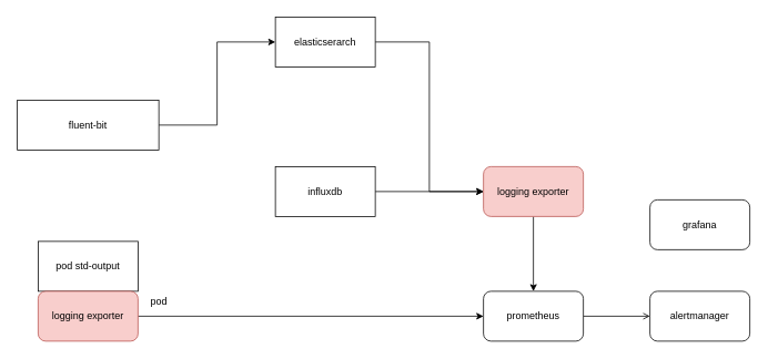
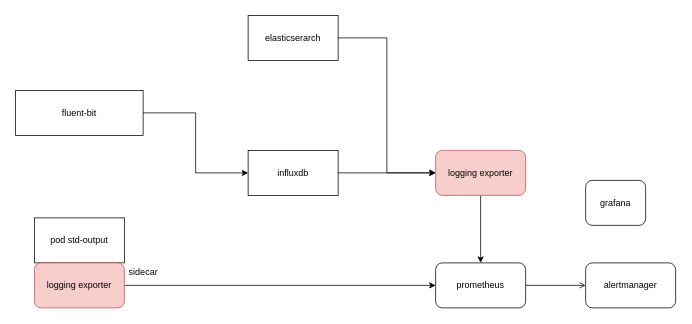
  <mxCell id="0" />
  <mxCell id="1" parent="0" />
  <mxCell id="2" style="edgeStyle=orthogonalEdgeStyle;rounded=0;orthogonalLoop=1;jettySize=auto;html=1;entryX=0;entryY=0.5;entryDx=0;entryDy=0;" edge="1" parent="1" source="3" target="11"><mxGeometry relative="1" as="geometry" /></mxCell>
  <mxCell id="3" value="elasticserarch" style="rounded=0;whiteSpace=wrap;html=1;" vertex="1" parent="1"><mxGeometry x="330" y="20" width="120" height="60" as="geometry" /></mxCell>
  <mxCell id="4" value="pod std-output" style="rounded=0;whiteSpace=wrap;html=1;" vertex="1" parent="1"><mxGeometry x="45" y="290" width="120" height="60" as="geometry" /></mxCell>
- <mxCell id="5" style="edgeStyle=orthogonalEdgeStyle;rounded=0;orthogonalLoop=1;jettySize=auto;html=1;entryX=0;entryY=0.5;entryDx=0;entryDy=0;" edge="1" parent="1" source="7" target="3"><mxGeometry relative="1" as="geometry" /></mxCell>
+ <mxCell id="6" style="edgeStyle=orthogonalEdgeStyle;rounded=0;orthogonalLoop=1;jettySize=auto;html=1;entryX=0;entryY=0.5;entryDx=0;entryDy=0;" edge="1" parent="1" source="7" target="9"><mxGeometry relative="1" as="geometry" /></mxCell>
  <mxCell id="7" value="fluent-bit" style="whiteSpace=wrap;html=1;rounded=0;" vertex="1" parent="1"><mxGeometry x="20" y="120" width="170" height="60" as="geometry" /></mxCell>
  <mxCell id="8" style="edgeStyle=orthogonalEdgeStyle;rounded=0;orthogonalLoop=1;jettySize=auto;html=1;" edge="1" parent="1" source="9" target="11"><mxGeometry relative="1" as="geometry" /></mxCell>
  <mxCell id="9" value="influxdb" style="whiteSpace=wrap;html=1;rounded=0;" vertex="1" parent="1"><mxGeometry x="330" y="200" width="120" height="60" as="geometry" /></mxCell>
  <mxCell id="10" value="" style="edgeStyle=orthogonalEdgeStyle;rounded=0;orthogonalLoop=1;jettySize=auto;html=1;" edge="1" parent="1" source="11" target="13"><mxGeometry relative="1" as="geometry" /></mxCell>
  <mxCell id="11" value="logging exporter" style="rounded=1;whiteSpace=wrap;html=1;fillColor=#f8cecc;strokeColor=#b85450;" vertex="1" parent="1"><mxGeometry x="580" y="200" width="120" height="60" as="geometry" /></mxCell>
  <mxCell id="12" value="" style="edgeStyle=orthogonalEdgeStyle;rounded=0;orthogonalLoop=1;jettySize=auto;html=1;endArrow=open;" edge="1" parent="1" source="13" target="18"><mxGeometry relative="1" as="geometry" /></mxCell>
  <mxCell id="13" value="prometheus" style="whiteSpace=wrap;html=1;rounded=1;" vertex="1" parent="1"><mxGeometry x="580" y="350" width="120" height="60" as="geometry" /></mxCell>
  <mxCell id="14" style="edgeStyle=orthogonalEdgeStyle;rounded=0;orthogonalLoop=1;jettySize=auto;html=1;entryX=0;entryY=0.5;entryDx=0;entryDy=0;" edge="1" parent="1" source="15" target="13"><mxGeometry relative="1" as="geometry" /></mxCell>
  <mxCell id="15" value="logging exporter" style="rounded=1;whiteSpace=wrap;html=1;fillColor=#f8cecc;strokeColor=#b85450;" vertex="1" parent="1"><mxGeometry x="45" y="350" width="120" height="60" as="geometry" /></mxCell>
- <mxCell id="16" value="pod" style="text;html=1;align=center;verticalAlign=middle;resizable=0;points=[];autosize=1;strokeColor=none;fillColor=none;" vertex="1" parent="1"><mxGeometry x="160" y="348" width="60" height="30" as="geometry" /></mxCell>
- <mxCell id="17" value="grafana" style="whiteSpace=wrap;html=1;rounded=1;" vertex="1" parent="1"><mxGeometry x="780" y="240" width="120" height="60" as="geometry" /></mxCell>
+ <mxCell id="16" value="sidecar" style="text;html=1;align=center;verticalAlign=middle;resizable=0;points=[];autosize=1;strokeColor=none;fillColor=none;" vertex="1" parent="1"><mxGeometry x="160" y="348" width="60" height="30" as="geometry" /></mxCell>
+ <mxCell id="17" value="grafana" style="whiteSpace=wrap;html=1;rounded=1;" vertex="1" parent="1"><mxGeometry x="780" y="240" width="80" height="60" as="geometry" /></mxCell>
  <mxCell id="18" value="alertmanager" style="whiteSpace=wrap;html=1;rounded=1;" vertex="1" parent="1"><mxGeometry x="780" y="350" width="120" height="60" as="geometry" /></mxCell>
